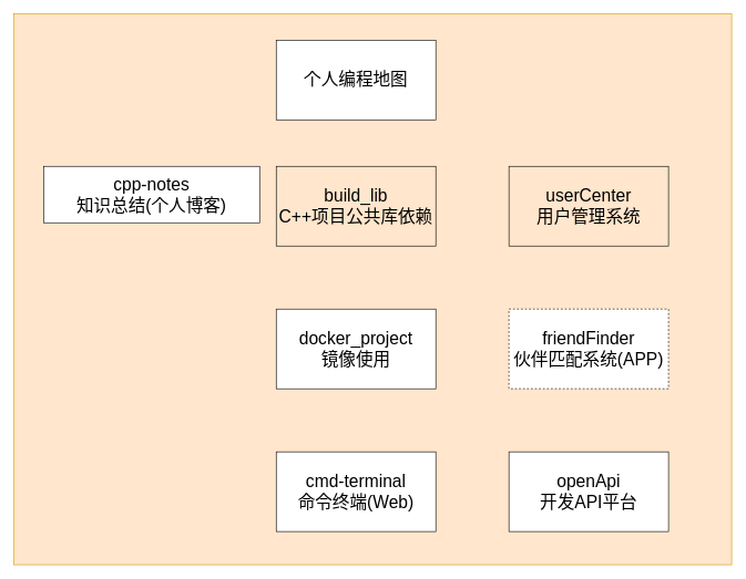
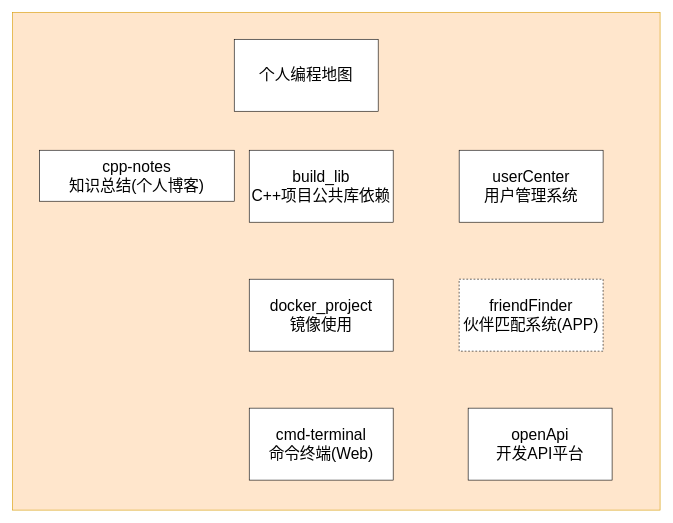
  <mxCell id="0" />
  <mxCell id="1" parent="0" />
  <mxCell id="2" value="" style="rounded=0;whiteSpace=wrap;html=1;fontSize=24;fillColor=#ffe6cc;strokeColor=#d79b00;" parent="1" vertex="1"><mxGeometry x="20" y="20" width="1080" height="830" as="geometry" /></mxCell>
  <mxCell id="3" value="cpp-notes&lt;br style=&quot;font-size: 26px;&quot;&gt;知识总结(个人博客)" style="rounded=0;whiteSpace=wrap;html=1;fontSize=26;" parent="1" vertex="1"><mxGeometry x="65" y="250" width="325" height="85" as="geometry" /></mxCell>
  <mxCell id="4" value="cmd-terminal&lt;br style=&quot;font-size: 26px;&quot;&gt;命令终端(Web)" style="rounded=0;whiteSpace=wrap;html=1;fontSize=26;" parent="1" vertex="1"><mxGeometry x="415" y="680" width="240" height="120" as="geometry" /></mxCell>
- <mxCell id="5" value="build_lib&lt;br style=&quot;font-size: 26px;&quot;&gt;C++项目公共库依赖" style="rounded=0;whiteSpace=wrap;html=1;fontSize=26;fillColor=#ffe6cc;" parent="1" vertex="1"><mxGeometry x="415" y="250" width="240" height="120" as="geometry" /></mxCell>
- <mxCell id="6" value="openApi&lt;br style=&quot;font-size: 26px;&quot;&gt;开发API平台" style="rounded=0;whiteSpace=wrap;html=1;fontSize=26;" parent="1" vertex="1"><mxGeometry x="765" y="680" width="240" height="120" as="geometry" /></mxCell>
- <mxCell id="7" value="userCenter&lt;br style=&quot;font-size: 26px;&quot;&gt;用户管理系统" style="rounded=0;whiteSpace=wrap;html=1;fontSize=26;fillColor=#ffe6cc;" parent="1" vertex="1"><mxGeometry x="765" y="250" width="240" height="120" as="geometry" /></mxCell>
+ <mxCell id="5" value="build_lib&lt;br style=&quot;font-size: 26px;&quot;&gt;C++项目公共库依赖" style="rounded=0;whiteSpace=wrap;html=1;fontSize=26;" parent="1" vertex="1"><mxGeometry x="415" y="250" width="240" height="120" as="geometry" /></mxCell>
+ <mxCell id="6" value="openApi&lt;br style=&quot;font-size: 26px;&quot;&gt;开发API平台" style="rounded=0;whiteSpace=wrap;html=1;fontSize=26;" parent="1" vertex="1"><mxGeometry x="780" y="680" width="240" height="120" as="geometry" /></mxCell>
+ <mxCell id="7" value="userCenter&lt;br style=&quot;font-size: 26px;&quot;&gt;用户管理系统" style="rounded=0;whiteSpace=wrap;html=1;fontSize=26;" parent="1" vertex="1"><mxGeometry x="765" y="250" width="240" height="120" as="geometry" /></mxCell>
  <mxCell id="8" value="friendFinder&lt;br style=&quot;font-size: 26px;&quot;&gt;伙伴匹配系统(APP)" style="rounded=0;whiteSpace=wrap;html=1;fontSize=26;dashed=1;" parent="1" vertex="1"><mxGeometry x="765" y="465" width="240" height="120" as="geometry" /></mxCell>
  <mxCell id="9" value="docker_project&lt;br style=&quot;font-size: 26px;&quot;&gt;镜像使用" style="rounded=0;whiteSpace=wrap;html=1;fontSize=26;" parent="1" vertex="1"><mxGeometry x="415" y="465" width="240" height="120" as="geometry" /></mxCell>
- <mxCell id="10" value="&lt;span style=&quot;font-size: 26px;&quot;&gt;个人编程地图&lt;/span&gt;" style="rounded=0;whiteSpace=wrap;html=1;fontSize=26;" parent="1" vertex="1"><mxGeometry x="415" y="60" width="240" height="120" as="geometry" /></mxCell>
+ <mxCell id="10" value="&lt;span style=&quot;font-size: 26px;&quot;&gt;个人编程地图&lt;/span&gt;" style="rounded=0;whiteSpace=wrap;html=1;fontSize=26;" parent="1" vertex="1"><mxGeometry x="390" y="65" width="240" height="120" as="geometry" /></mxCell>
